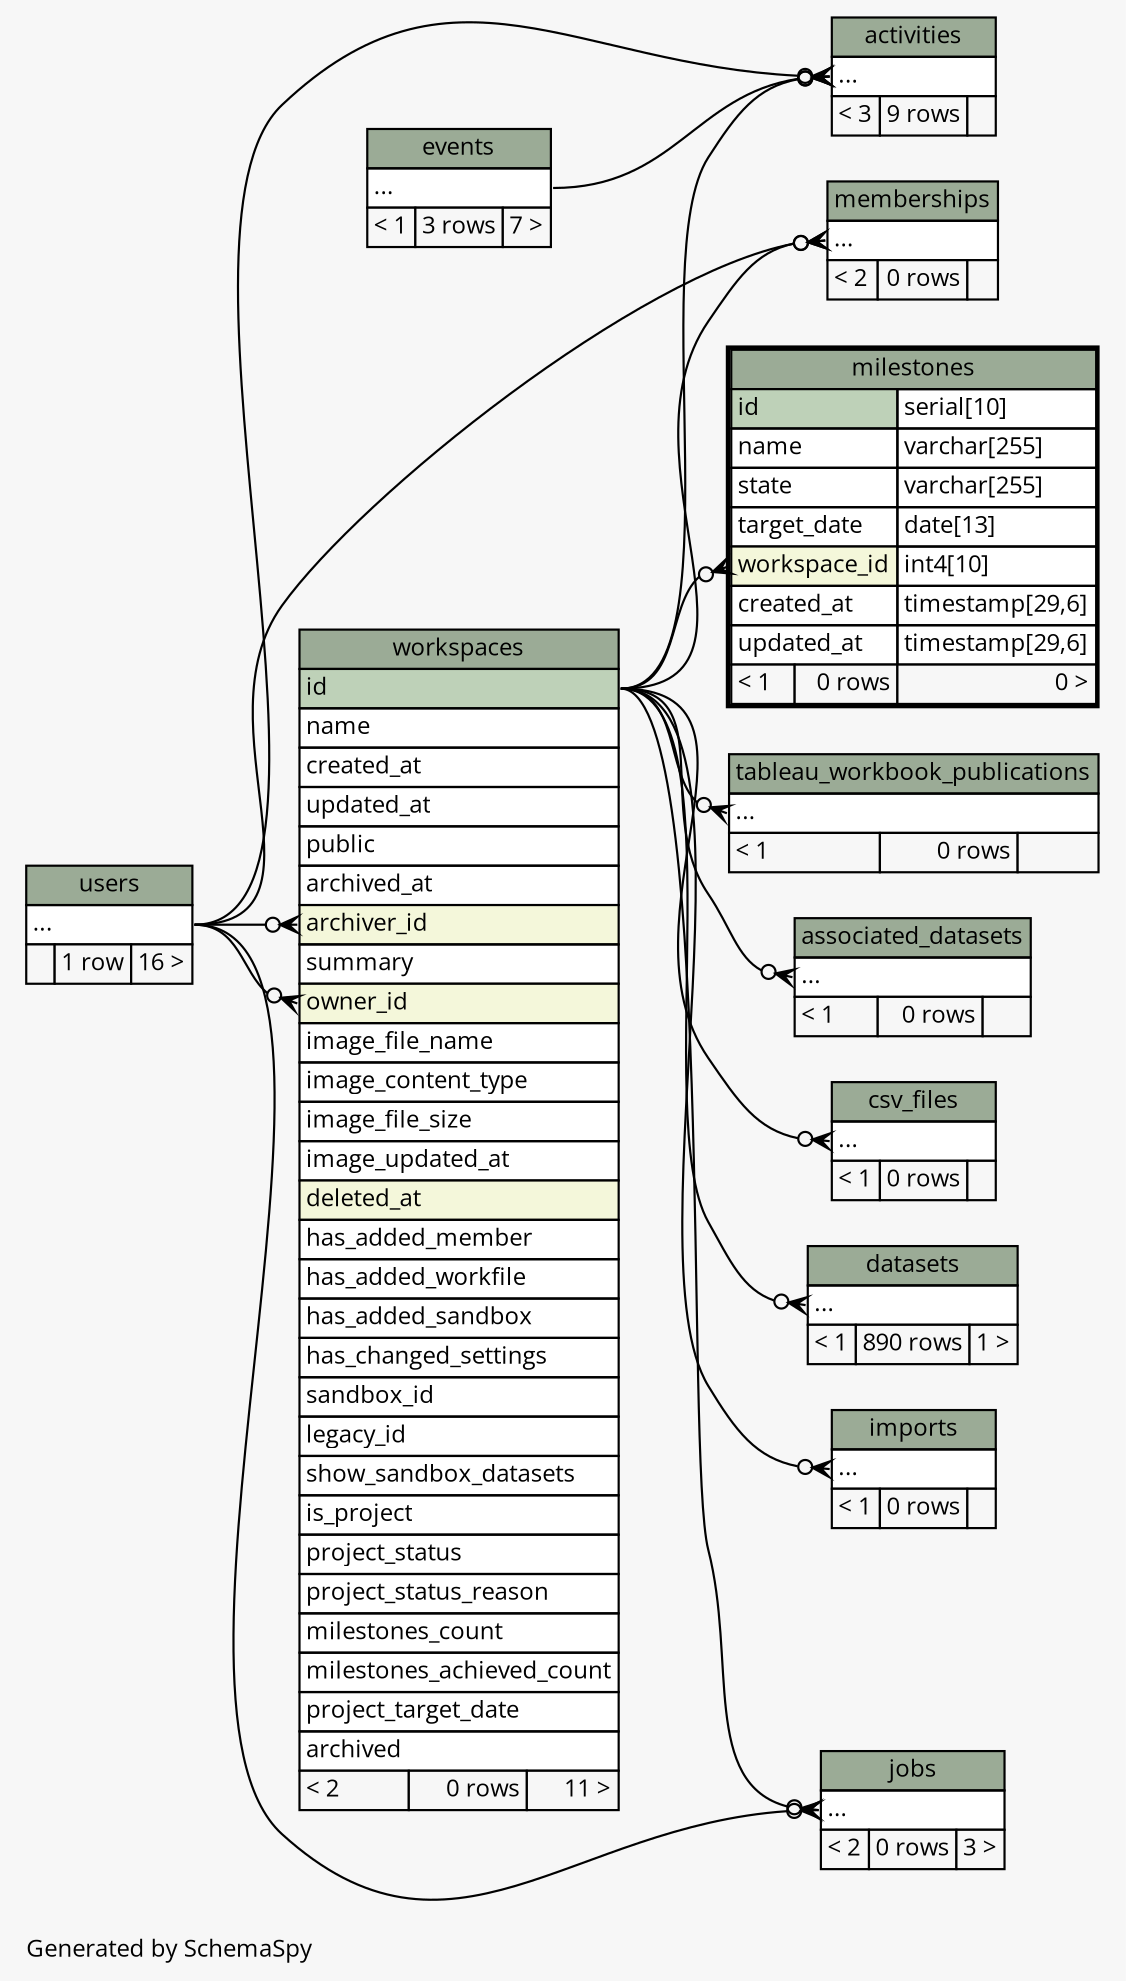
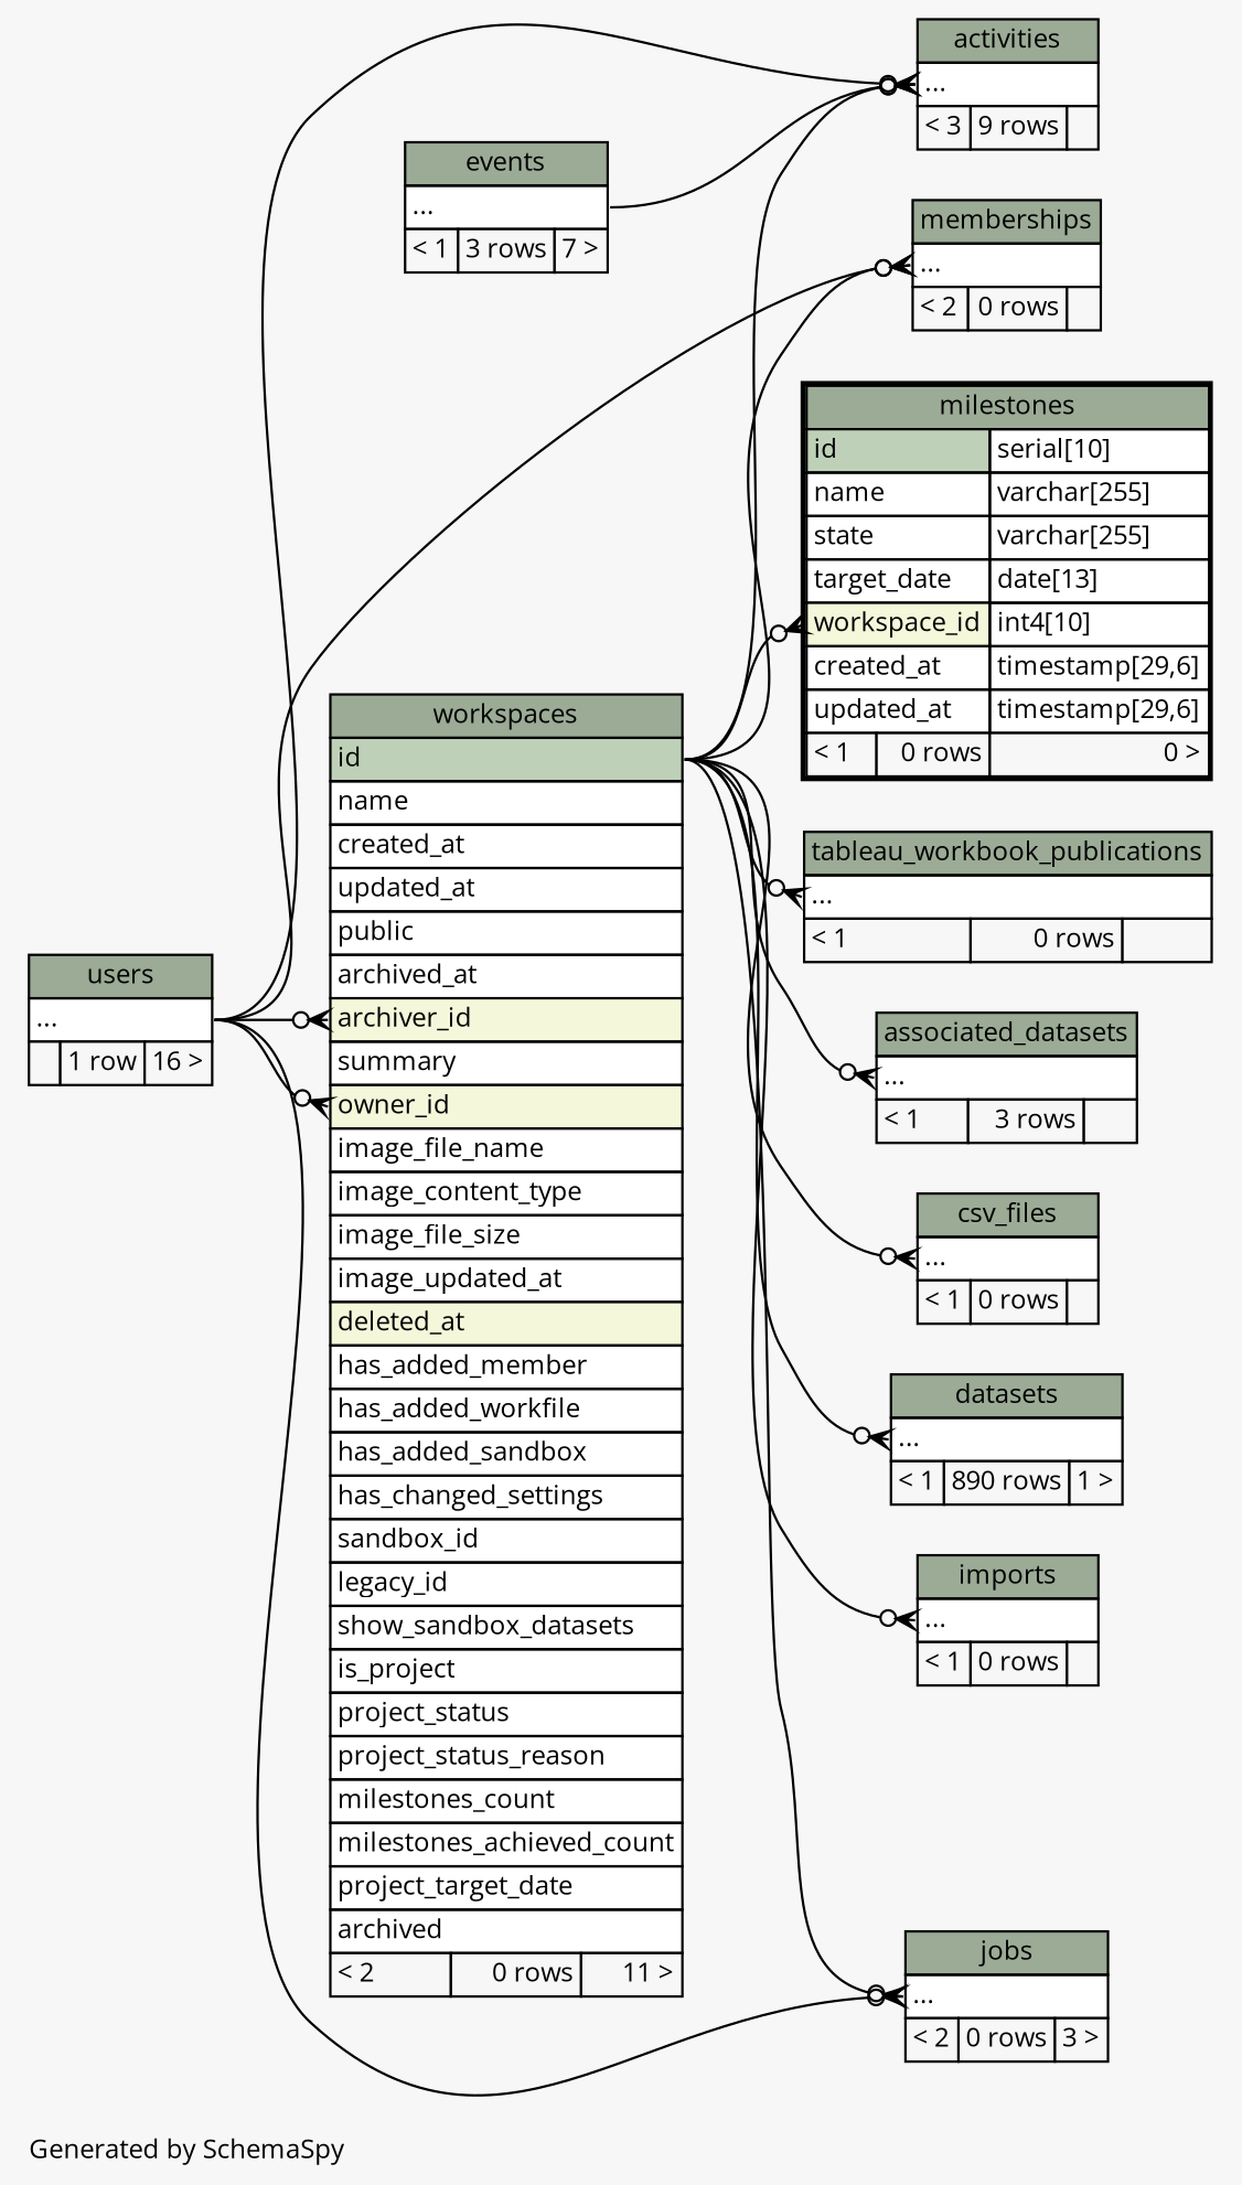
  digraph {
    bgcolor="#f7f7f7"
    fontname="Open Sans"
    fontsize=11
    label="\nGenerated by SchemaSpy"
    labeljust=l
    nodesep=0.18
    rankdir=RL
    ranksep=0.46
    node [fontname="Open Sans" fontsize=11 shape=plaintext]
    edge [arrowhead=none arrowsize=0.8 arrowtail=crowodot dir=back fontname="Open Sans" headport="id:e" tailport="elipses:w"]
    n1 [label=<     <TABLE BORDER="0" CELLBORDER="1" CELLSPACING="0" BGCOLOR="#ffffff">       <TR><TD COLSPAN="3" BGCOLOR="#9bab96" ALIGN="CENTER">activities</TD></TR>       <TR><TD PORT="elipses" COLSPAN="3" ALIGN="LEFT">...</TD></TR>       <TR><TD ALIGN="LEFT" BGCOLOR="#f7f7f7">&lt; 3</TD><TD ALIGN="RIGHT" BGCOLOR="#f7f7f7">9 rows</TD><TD ALIGN="RIGHT" BGCOLOR="#f7f7f7">  </TD></TR>     </TABLE>>]
    n2 [label=<     <TABLE BORDER="0" CELLBORDER="1" CELLSPACING="0" BGCOLOR="#ffffff">       <TR><TD COLSPAN="3" BGCOLOR="#9bab96" ALIGN="CENTER">users</TD></TR>       <TR><TD PORT="elipses" COLSPAN="3" ALIGN="LEFT">...</TD></TR>       <TR><TD ALIGN="LEFT" BGCOLOR="#f7f7f7">  </TD><TD ALIGN="RIGHT" BGCOLOR="#f7f7f7">1 row</TD><TD ALIGN="RIGHT" BGCOLOR="#f7f7f7">16 &gt;</TD></TR>     </TABLE>>]
    n3 [label=<     <TABLE BORDER="0" CELLBORDER="1" CELLSPACING="0" BGCOLOR="#ffffff">       <TR><TD COLSPAN="3" BGCOLOR="#9bab96" ALIGN="CENTER">workspaces</TD></TR>       <TR><TD PORT="id" COLSPAN="3" BGCOLOR="#bed1b8" ALIGN="LEFT">id</TD></TR>       <TR><TD PORT="name" COLSPAN="3" ALIGN="LEFT">name</TD></TR>       <TR><TD PORT="created_at" COLSPAN="3" ALIGN="LEFT">created_at</TD></TR>       <TR><TD PORT="updated_at" COLSPAN="3" ALIGN="LEFT">updated_at</TD></TR>       <TR><TD PORT="public" COLSPAN="3" ALIGN="LEFT">public</TD></TR>       <TR><TD PORT="archived_at" COLSPAN="3" ALIGN="LEFT">archived_at</TD></TR>       <TR><TD PORT="archiver_id" COLSPAN="3" BGCOLOR="#f4f7da" ALIGN="LEFT">archiver_id</TD></TR>       <TR><TD PORT="summary" COLSPAN="3" ALIGN="LEFT">summary</TD></TR>       <TR><TD PORT="owner_id" COLSPAN="3" BGCOLOR="#f4f7da" ALIGN="LEFT">owner_id</TD></TR>       <TR><TD PORT="image_file_name" COLSPAN="3" ALIGN="LEFT">image_file_name</TD></TR>       <TR><TD PORT="image_content_type" COLSPAN="3" ALIGN="LEFT">image_content_type</TD></TR>       <TR><TD PORT="image_file_size" COLSPAN="3" ALIGN="LEFT">image_file_size</TD></TR>       <TR><TD PORT="image_updated_at" COLSPAN="3" ALIGN="LEFT">image_updated_at</TD></TR>       <TR><TD PORT="deleted_at" COLSPAN="3" BGCOLOR="#f4f7da" ALIGN="LEFT">deleted_at</TD></TR>       <TR><TD PORT="has_added_member" COLSPAN="3" ALIGN="LEFT">has_added_member</TD></TR>       <TR><TD PORT="has_added_workfile" COLSPAN="3" ALIGN="LEFT">has_added_workfile</TD></TR>       <TR><TD PORT="has_added_sandbox" COLSPAN="3" ALIGN="LEFT">has_added_sandbox</TD></TR>       <TR><TD PORT="has_changed_settings" COLSPAN="3" ALIGN="LEFT">has_changed_settings</TD></TR>       <TR><TD PORT="sandbox_id" COLSPAN="3" ALIGN="LEFT">sandbox_id</TD></TR>       <TR><TD PORT="legacy_id" COLSPAN="3" ALIGN="LEFT">legacy_id</TD></TR>       <TR><TD PORT="show_sandbox_datasets" COLSPAN="3" ALIGN="LEFT">show_sandbox_datasets</TD></TR>       <TR><TD PORT="is_project" COLSPAN="3" ALIGN="LEFT">is_project</TD></TR>       <TR><TD PORT="project_status" COLSPAN="3" ALIGN="LEFT">project_status</TD></TR>       <TR><TD PORT="project_status_reason" COLSPAN="3" ALIGN="LEFT">project_status_reason</TD></TR>       <TR><TD PORT="milestones_count" COLSPAN="3" ALIGN="LEFT">milestones_count</TD></TR>       <TR><TD PORT="milestones_achieved_count" COLSPAN="3" ALIGN="LEFT">milestones_achieved_count</TD></TR>       <TR><TD PORT="project_target_date" COLSPAN="3" ALIGN="LEFT">project_target_date</TD></TR>       <TR><TD PORT="archived" COLSPAN="3" ALIGN="LEFT">archived</TD></TR>       <TR><TD ALIGN="LEFT" BGCOLOR="#f7f7f7">&lt; 2</TD><TD ALIGN="RIGHT" BGCOLOR="#f7f7f7">0 rows</TD><TD ALIGN="RIGHT" BGCOLOR="#f7f7f7">11 &gt;</TD></TR>     </TABLE>>]
    n4 [label=<     <TABLE BORDER="0" CELLBORDER="1" CELLSPACING="0" BGCOLOR="#ffffff">       <TR><TD COLSPAN="3" BGCOLOR="#9bab96" ALIGN="CENTER">events</TD></TR>       <TR><TD PORT="elipses" COLSPAN="3" ALIGN="LEFT">...</TD></TR>       <TR><TD ALIGN="LEFT" BGCOLOR="#f7f7f7">&lt; 1</TD><TD ALIGN="RIGHT" BGCOLOR="#f7f7f7">3 rows</TD><TD ALIGN="RIGHT" BGCOLOR="#f7f7f7">7 &gt;</TD></TR>     </TABLE>>]
-   n5 [label=<     <TABLE BORDER="0" CELLBORDER="1" CELLSPACING="0" BGCOLOR="#ffffff">       <TR><TD COLSPAN="3" BGCOLOR="#9bab96" ALIGN="CENTER">associated_datasets</TD></TR>       <TR><TD PORT="elipses" COLSPAN="3" ALIGN="LEFT">...</TD></TR>       <TR><TD ALIGN="LEFT" BGCOLOR="#f7f7f7">&lt; 1</TD><TD ALIGN="RIGHT" BGCOLOR="#f7f7f7">0 rows</TD><TD ALIGN="RIGHT" BGCOLOR="#f7f7f7">  </TD></TR>     </TABLE>>]
+   n5 [label=<     <TABLE BORDER="0" CELLBORDER="1" CELLSPACING="0" BGCOLOR="#ffffff">       <TR><TD COLSPAN="3" BGCOLOR="#9bab96" ALIGN="CENTER">associated_datasets</TD></TR>       <TR><TD PORT="elipses" COLSPAN="3" ALIGN="LEFT">...</TD></TR>       <TR><TD ALIGN="LEFT" BGCOLOR="#f7f7f7">&lt; 1</TD><TD ALIGN="RIGHT" BGCOLOR="#f7f7f7">3 rows</TD><TD ALIGN="RIGHT" BGCOLOR="#f7f7f7">  </TD></TR>     </TABLE>>]
    n6 [label=<     <TABLE BORDER="0" CELLBORDER="1" CELLSPACING="0" BGCOLOR="#ffffff">       <TR><TD COLSPAN="3" BGCOLOR="#9bab96" ALIGN="CENTER">csv_files</TD></TR>       <TR><TD PORT="elipses" COLSPAN="3" ALIGN="LEFT">...</TD></TR>       <TR><TD ALIGN="LEFT" BGCOLOR="#f7f7f7">&lt; 1</TD><TD ALIGN="RIGHT" BGCOLOR="#f7f7f7">0 rows</TD><TD ALIGN="RIGHT" BGCOLOR="#f7f7f7">  </TD></TR>     </TABLE>>]
    n7 [label=<     <TABLE BORDER="0" CELLBORDER="1" CELLSPACING="0" BGCOLOR="#ffffff">       <TR><TD COLSPAN="3" BGCOLOR="#9bab96" ALIGN="CENTER">datasets</TD></TR>       <TR><TD PORT="elipses" COLSPAN="3" ALIGN="LEFT">...</TD></TR>       <TR><TD ALIGN="LEFT" BGCOLOR="#f7f7f7">&lt; 1</TD><TD ALIGN="RIGHT" BGCOLOR="#f7f7f7">890 rows</TD><TD ALIGN="RIGHT" BGCOLOR="#f7f7f7">1 &gt;</TD></TR>     </TABLE>>]
    n8 [label=<     <TABLE BORDER="0" CELLBORDER="1" CELLSPACING="0" BGCOLOR="#ffffff">       <TR><TD COLSPAN="3" BGCOLOR="#9bab96" ALIGN="CENTER">imports</TD></TR>       <TR><TD PORT="elipses" COLSPAN="3" ALIGN="LEFT">...</TD></TR>       <TR><TD ALIGN="LEFT" BGCOLOR="#f7f7f7">&lt; 1</TD><TD ALIGN="RIGHT" BGCOLOR="#f7f7f7">0 rows</TD><TD ALIGN="RIGHT" BGCOLOR="#f7f7f7">  </TD></TR>     </TABLE>>]
    n9 [label=<     <TABLE BORDER="0" CELLBORDER="1" CELLSPACING="0" BGCOLOR="#ffffff">       <TR><TD COLSPAN="3" BGCOLOR="#9bab96" ALIGN="CENTER">jobs</TD></TR>       <TR><TD PORT="elipses" COLSPAN="3" ALIGN="LEFT">...</TD></TR>       <TR><TD ALIGN="LEFT" BGCOLOR="#f7f7f7">&lt; 2</TD><TD ALIGN="RIGHT" BGCOLOR="#f7f7f7">0 rows</TD><TD ALIGN="RIGHT" BGCOLOR="#f7f7f7">3 &gt;</TD></TR>     </TABLE>>]
    n10 [label=<     <TABLE BORDER="0" CELLBORDER="1" CELLSPACING="0" BGCOLOR="#ffffff">       <TR><TD COLSPAN="3" BGCOLOR="#9bab96" ALIGN="CENTER">memberships</TD></TR>       <TR><TD PORT="elipses" COLSPAN="3" ALIGN="LEFT">...</TD></TR>       <TR><TD ALIGN="LEFT" BGCOLOR="#f7f7f7">&lt; 2</TD><TD ALIGN="RIGHT" BGCOLOR="#f7f7f7">0 rows</TD><TD ALIGN="RIGHT" BGCOLOR="#f7f7f7">  </TD></TR>     </TABLE>>]
    n11 [label=<     <TABLE BORDER="2" CELLBORDER="1" CELLSPACING="0" BGCOLOR="#ffffff">       <TR><TD COLSPAN="3" BGCOLOR="#9bab96" ALIGN="CENTER">milestones</TD></TR>       <TR><TD PORT="id" COLSPAN="2" BGCOLOR="#bed1b8" ALIGN="LEFT">id</TD><TD PORT="id.type" ALIGN="LEFT">serial[10]</TD></TR>       <TR><TD PORT="name" COLSPAN="2" ALIGN="LEFT">name</TD><TD PORT="name.type" ALIGN="LEFT">varchar[255]</TD></TR>       <TR><TD PORT="state" COLSPAN="2" ALIGN="LEFT">state</TD><TD PORT="state.type" ALIGN="LEFT">varchar[255]</TD></TR>       <TR><TD PORT="target_date" COLSPAN="2" ALIGN="LEFT">target_date</TD><TD PORT="target_date.type" ALIGN="LEFT">date[13]</TD></TR>       <TR><TD PORT="workspace_id" COLSPAN="2" BGCOLOR="#f4f7da" ALIGN="LEFT">workspace_id</TD><TD PORT="workspace_id.type" ALIGN="LEFT">int4[10]</TD></TR>       <TR><TD PORT="created_at" COLSPAN="2" ALIGN="LEFT">created_at</TD><TD PORT="created_at.type" ALIGN="LEFT">timestamp[29,6]</TD></TR>       <TR><TD PORT="updated_at" COLSPAN="2" ALIGN="LEFT">updated_at</TD><TD PORT="updated_at.type" ALIGN="LEFT">timestamp[29,6]</TD></TR>       <TR><TD ALIGN="LEFT" BGCOLOR="#f7f7f7">&lt; 1</TD><TD ALIGN="RIGHT" BGCOLOR="#f7f7f7">0 rows</TD><TD ALIGN="RIGHT" BGCOLOR="#f7f7f7">0 &gt;</TD></TR>     </TABLE>>]
    n12 [label=<     <TABLE BORDER="0" CELLBORDER="1" CELLSPACING="0" BGCOLOR="#ffffff">       <TR><TD COLSPAN="3" BGCOLOR="#9bab96" ALIGN="CENTER">tableau_workbook_publications</TD></TR>       <TR><TD PORT="elipses" COLSPAN="3" ALIGN="LEFT">...</TD></TR>       <TR><TD ALIGN="LEFT" BGCOLOR="#f7f7f7">&lt; 1</TD><TD ALIGN="RIGHT" BGCOLOR="#f7f7f7">0 rows</TD><TD ALIGN="RIGHT" BGCOLOR="#f7f7f7">  </TD></TR>     </TABLE>>]
    n1 -> n2 [headport="elipses:e"]
    n1 -> n3
    n1 -> n4 [headport="elipses:e"]
    n3 -> n2 [headport="elipses:e" tailport="archiver_id:w"]
    n3 -> n2 [headport="elipses:e" tailport="owner_id:w"]
    n5 -> n3
    n6 -> n3
    n7 -> n3
    n8 -> n3
    n9 -> n2 [headport="elipses:e"]
    n9 -> n3
    n10 -> n2 [headport="elipses:e"]
    n10 -> n3
    n11 -> n3 [tailport="workspace_id:w"]
    n12 -> n3
  }
